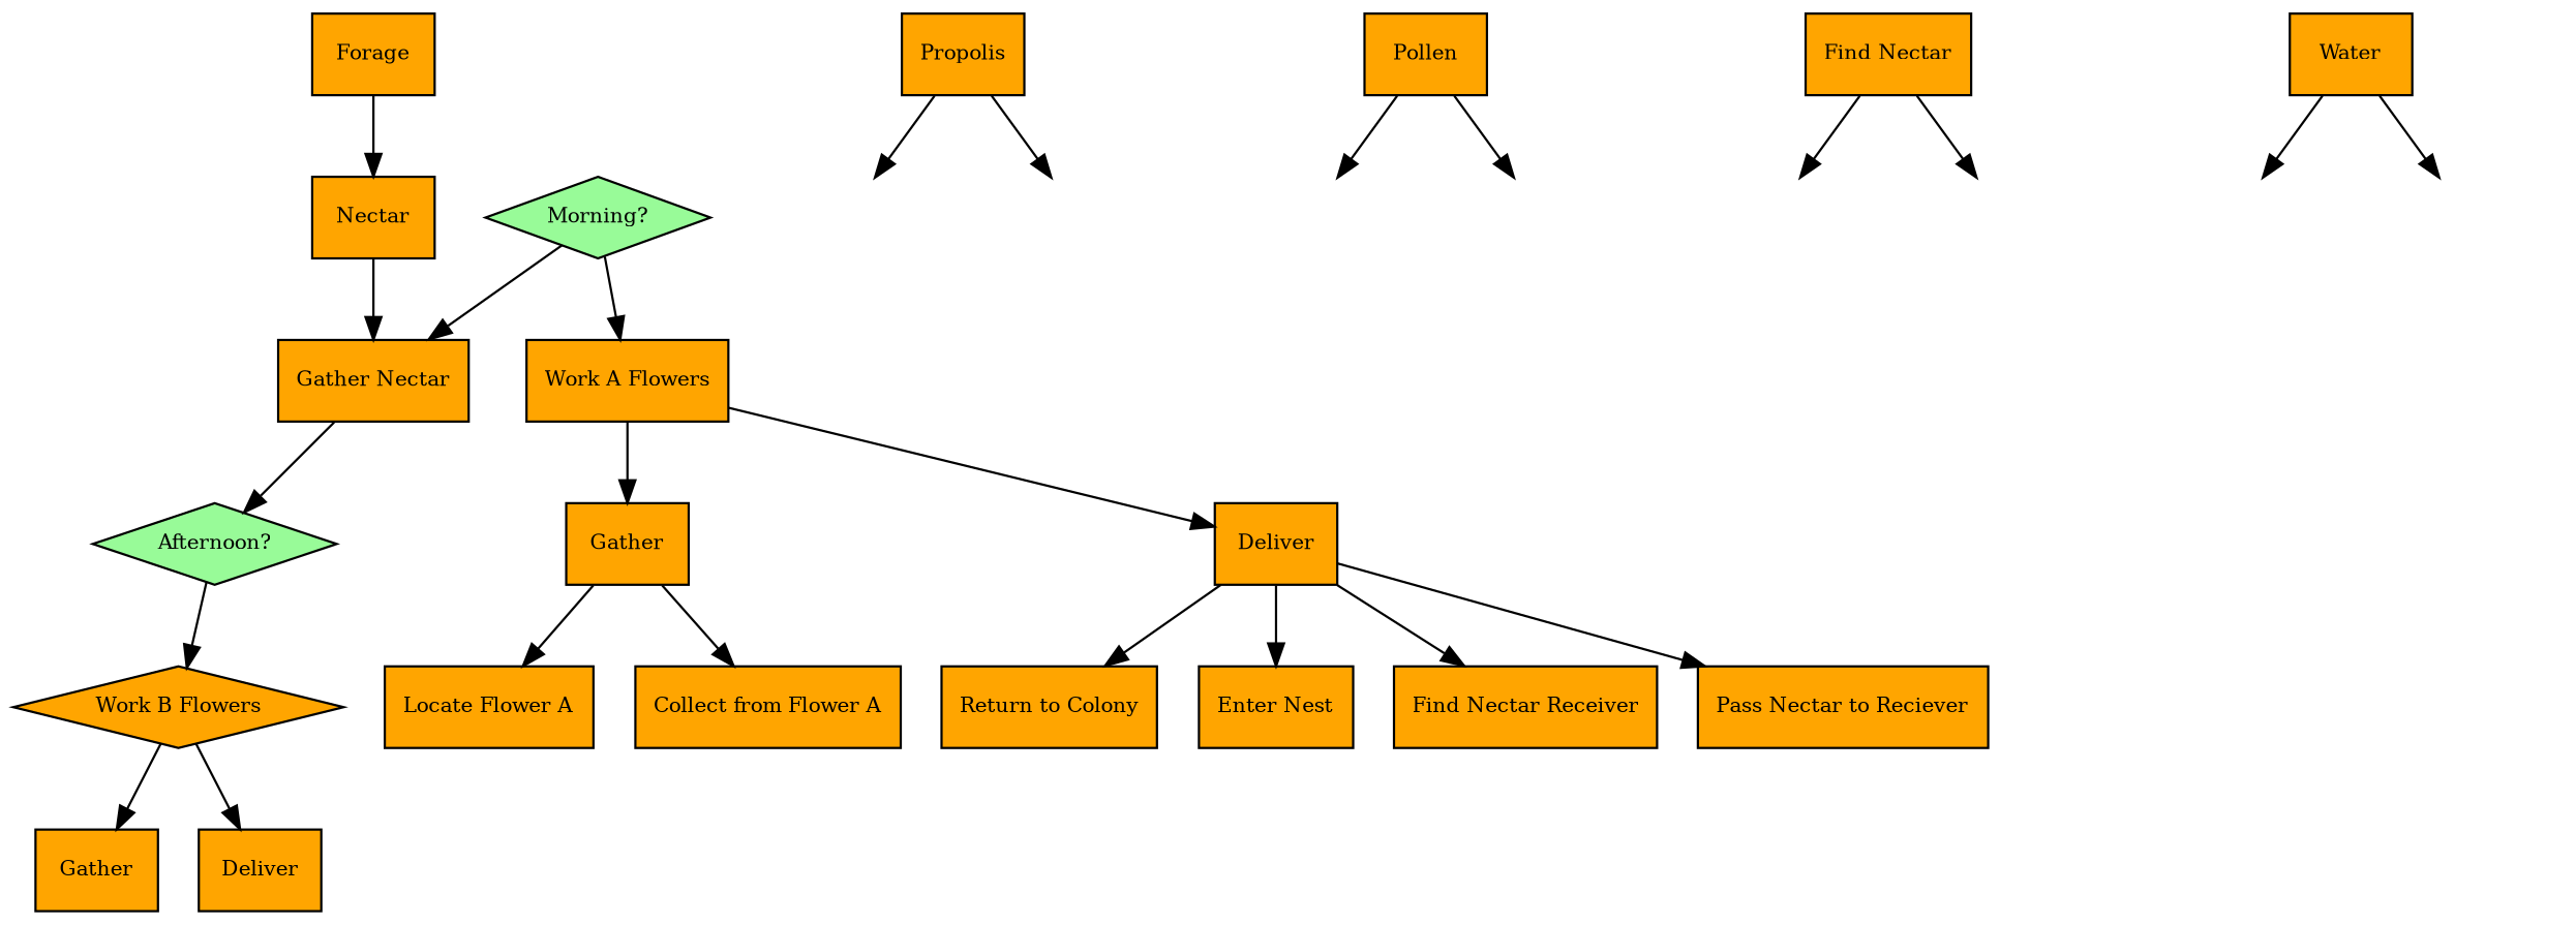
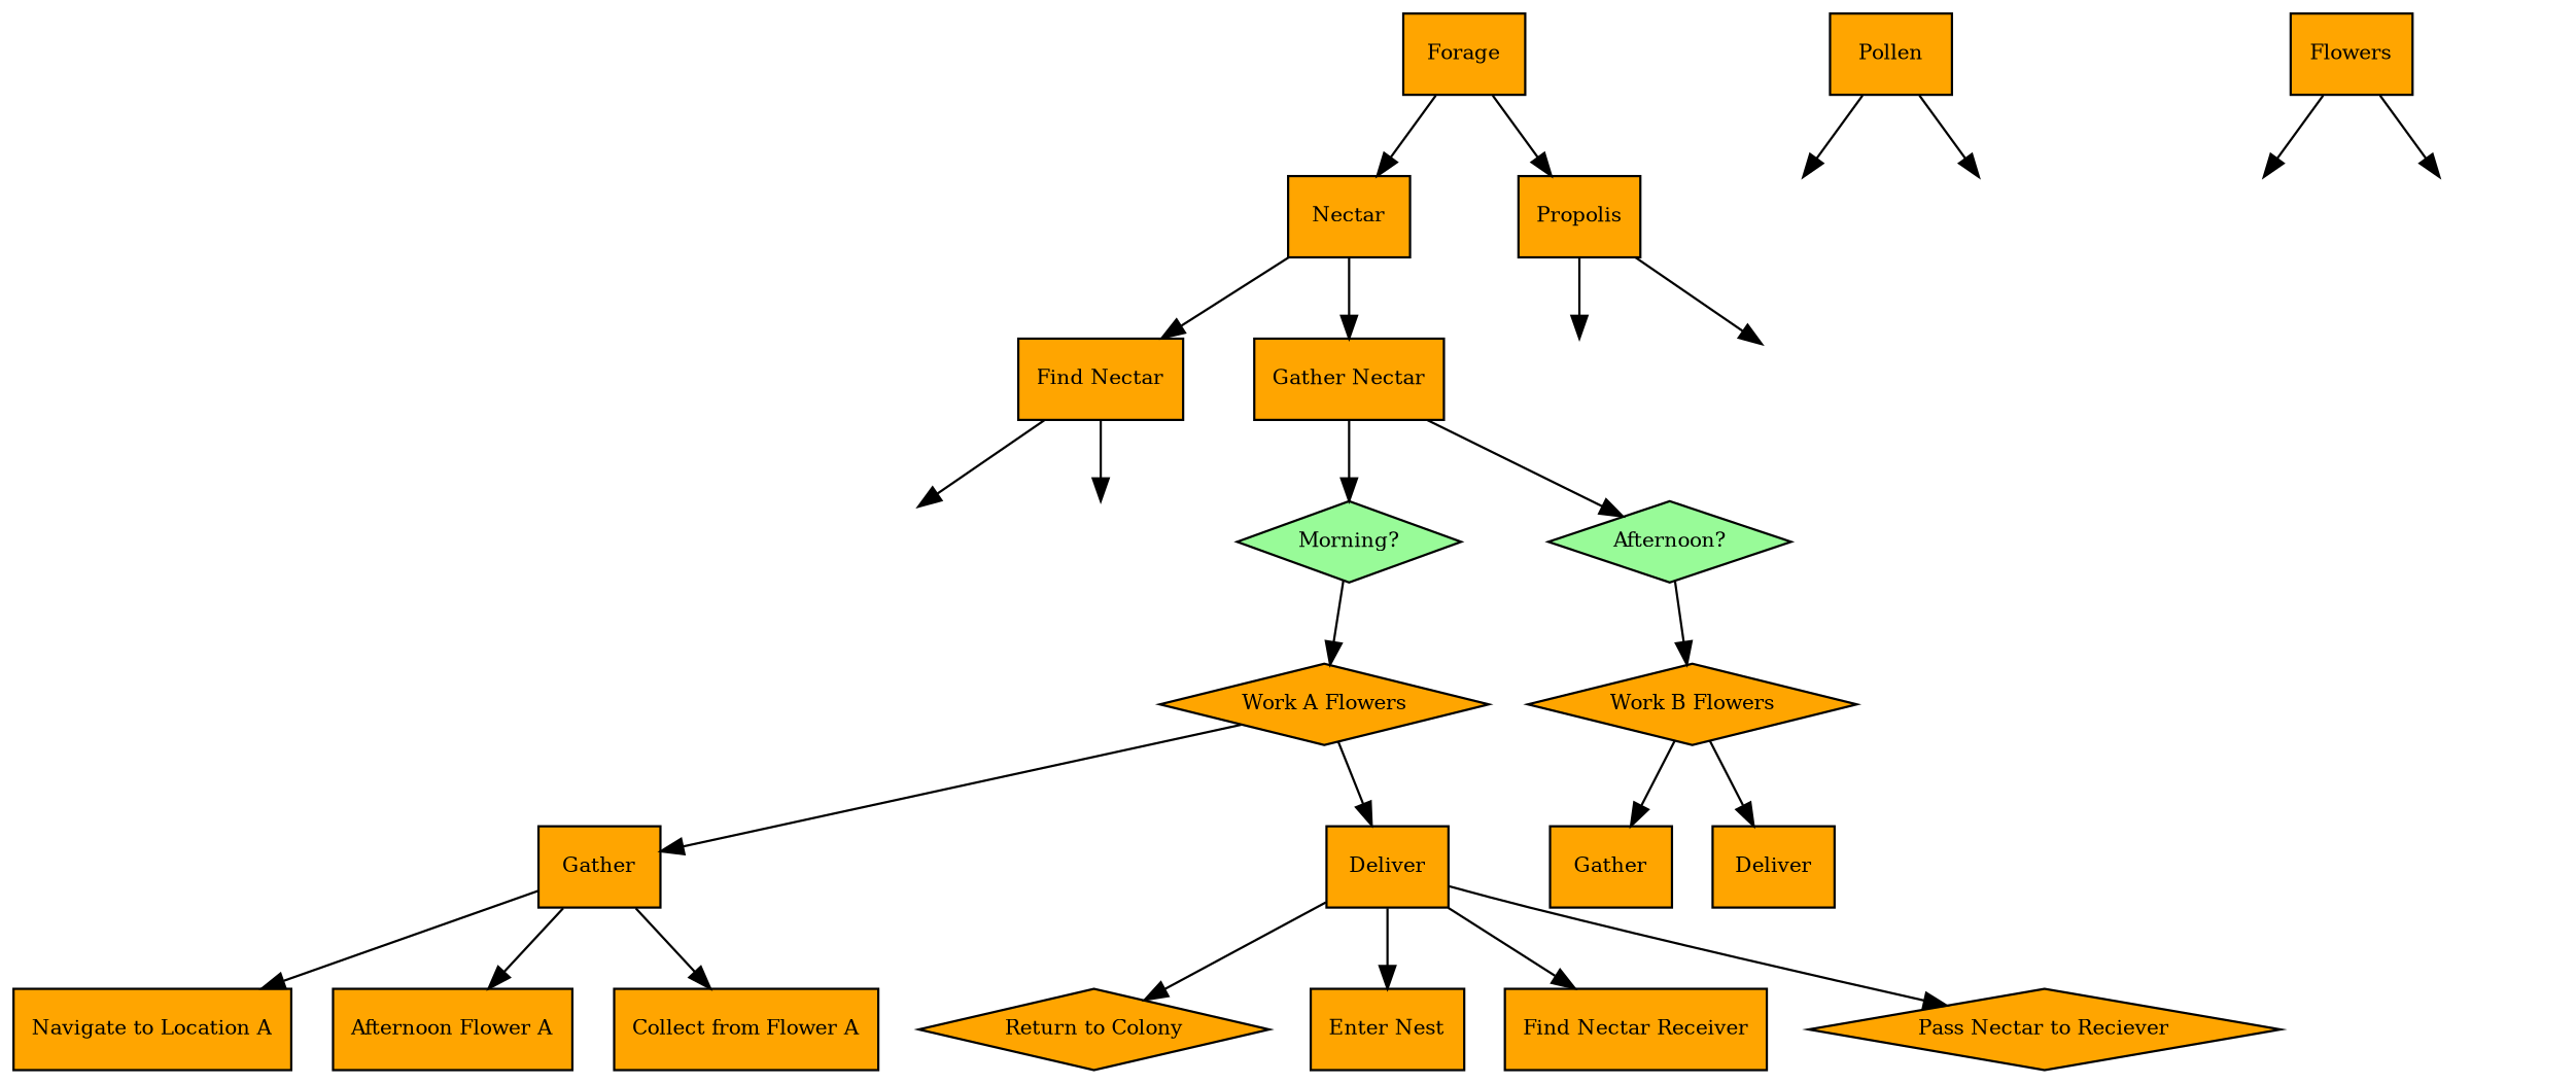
  digraph {
    fontname="times-roman"
    node [fillcolor=orange fontcolor=black fontname="times-roman" fontsize=9 shape=rectangle style=filled]
    edge [fontname="times-roman"]
    n1 [label=Forage]
    n2 [label=Nectar]
    n3 [label=Propolis]
    n4 [label=Pollen]
    white3 [style=invis fillcolor="" fontcolor="" fontsize="" shape=""]
    white4 [style=invis fillcolor="" fontcolor="" fontsize="" shape=""]
    n7 [label="Find Nectar"]
    n8 [label="Gather Nectar"]
-   n9 [label=Water]
+   n9 [label=Flowers]
    white5 [style=invis fillcolor="" fontcolor="" fontsize="" shape=""]
    white6 [style=invis fillcolor="" fontcolor="" fontsize="" shape=""]
    white7 [style=invis fillcolor="" fontcolor="" fontsize="" shape=""]
    white8 [style=invis fillcolor="" fontcolor="" fontsize="" shape=""]
    white1 [style=invis fillcolor="" fontcolor="" fontsize="" shape=""]
    white2 [style=invis fillcolor="" fontcolor="" fontsize="" shape=""]
    n16 [fillcolor=palegreen label="Morning?" shape=diamond]
    n17 [fillcolor=palegreen label="Afternoon?" shape=diamond]
-   n18 [label="Work A Flowers"]
+   n18 [label="Work A Flowers" shape=diamond]
    n19 [label="Work B Flowers" shape=diamond]
    n20 [label=Gather]
    n21 [label=Deliver]
    n22 [label=Gather]
    n23 [label=Deliver]
-   n25 [label="Locate Flower A"]
+   n24 [label="Navigate to Location A"]
+   n25 [label="Afternoon Flower A"]
    n26 [label="Collect from Flower A"]
-   n27 [label="Return to Colony"]
+   n27 [label="Return to Colony" shape=diamond]
    n28 [label="Enter Nest"]
    n29 [label="Find Nectar Receiver"]
-   n30 [label="Pass Nectar to Reciever"]
+   n30 [label="Pass Nectar to Reciever" shape=diamond]
    n1 -> n2
+   n1 -> n3
+   n2 -> n7
    n2 -> n8
    n3 -> white7
    n3 -> white8
    n4 -> white3
    n4 -> white4
    n7 -> white1
    n7 -> white2
-   n16 -> n8
+   n8 -> n16
    n8 -> n17
    n9 -> white5
    n9 -> white6
    n16 -> n18
    n17 -> n19
    n18 -> n20
    n18 -> n21
    n19 -> n22
    n19 -> n23
+   n20 -> n24
    n20 -> n25
    n20 -> n26
    n21 -> n27
    n21 -> n28
    n21 -> n29
    n21 -> n30
  }
